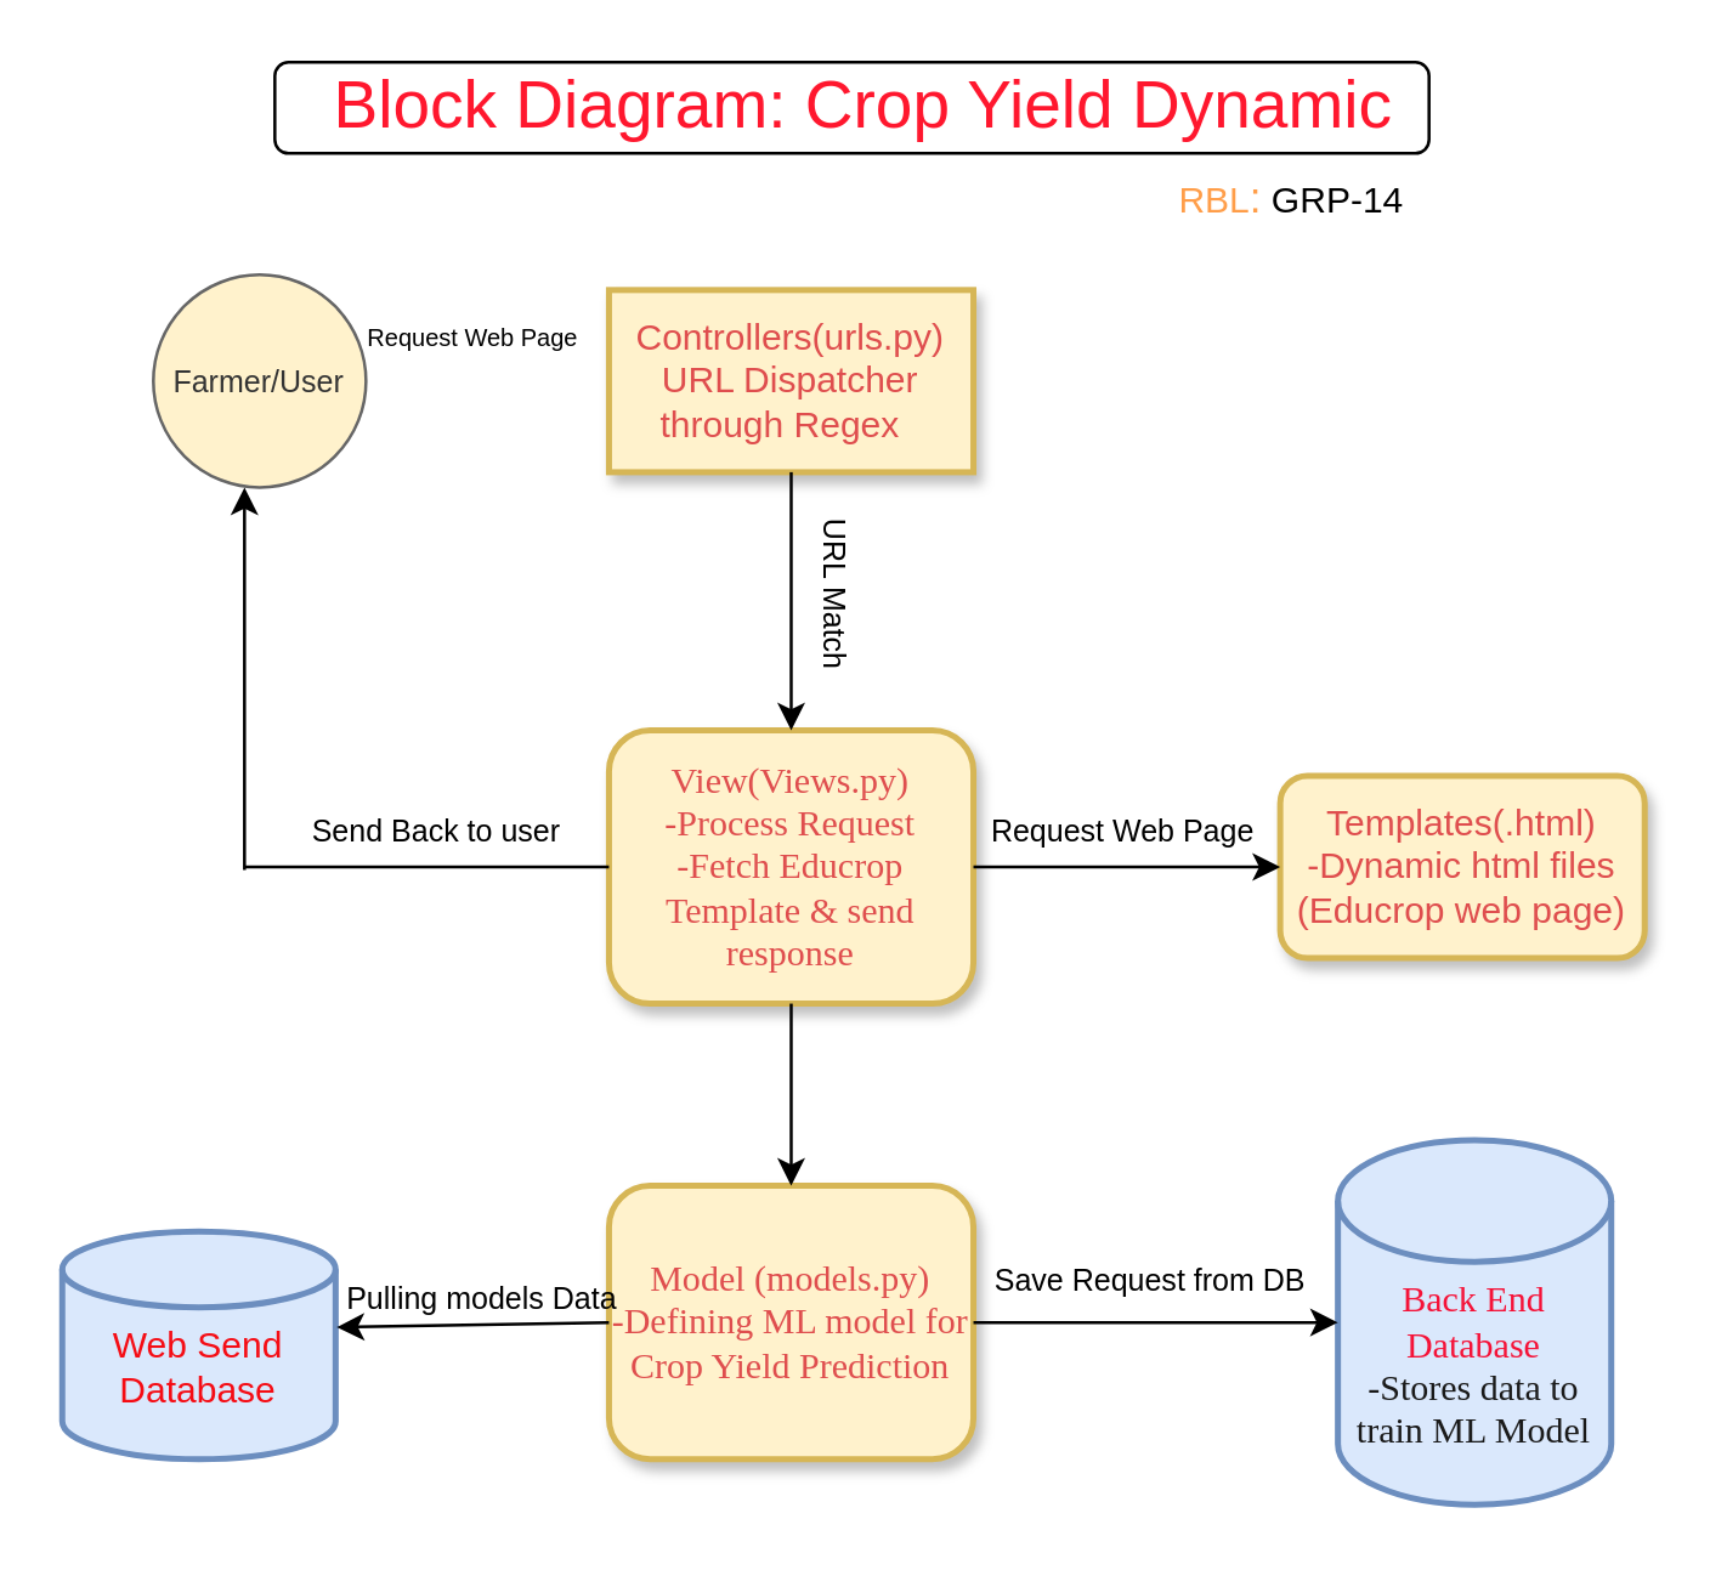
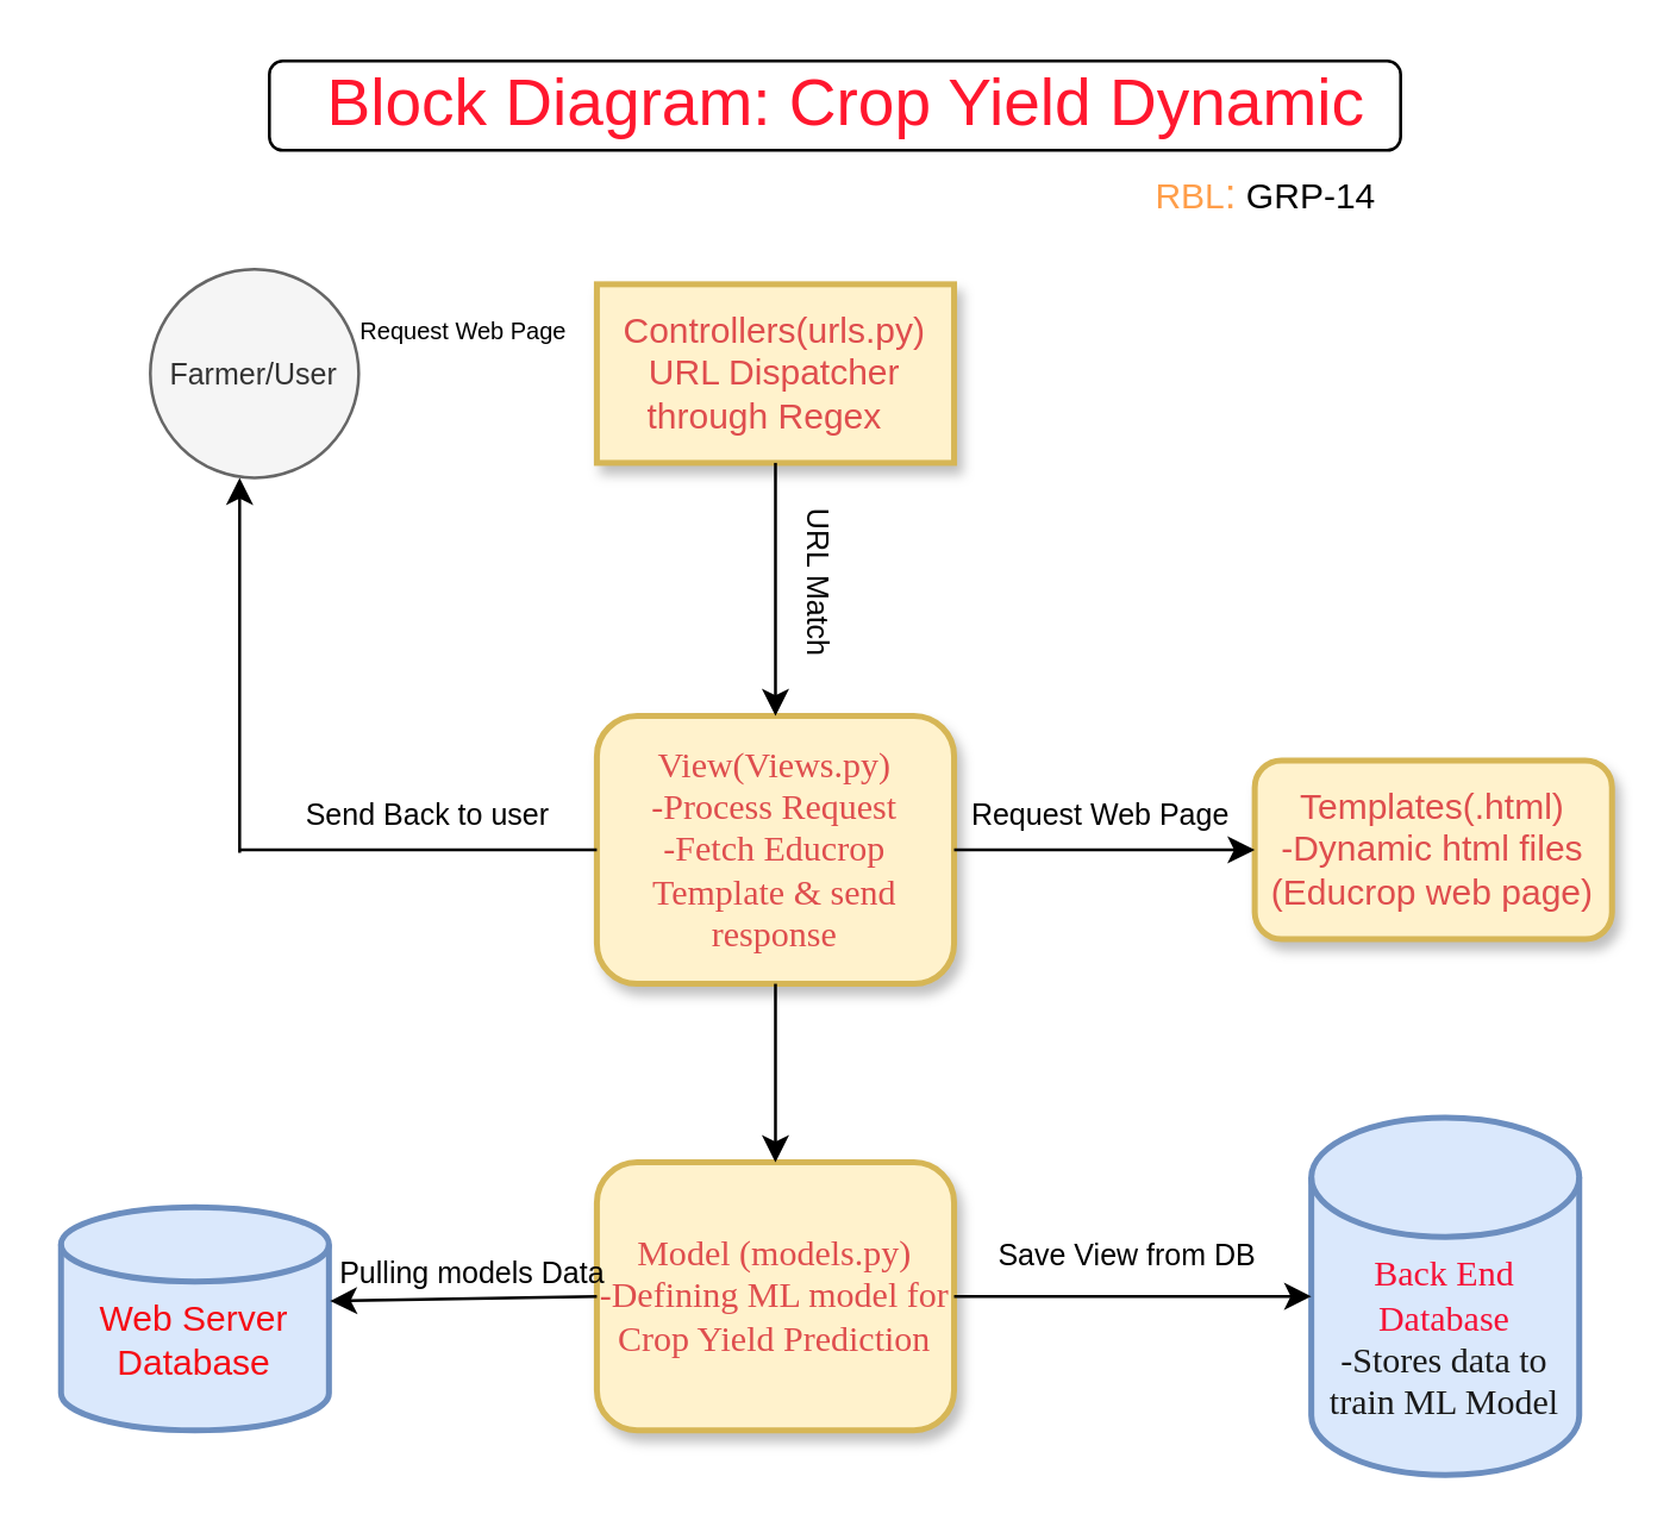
  <mxCell id="0" />
  <mxCell id="1" parent="0" />
  <mxCell id="2" value="" style="rounded=1;whiteSpace=wrap;html=1;" vertex="1" parent="1"><mxGeometry x="90" y="20" width="380" height="30" as="geometry" /></mxCell>
- <mxCell id="3" value="&lt;font style=&quot;font-size: 10px;&quot;&gt;Farmer/User&lt;/font&gt;" style="ellipse;whiteSpace=wrap;html=1;aspect=fixed;fillColor=#fff2cc;fontColor=#333333;strokeColor=#666666;" vertex="1" parent="1"><mxGeometry x="50" y="90" width="70" height="70" as="geometry" /></mxCell>
+ <mxCell id="3" value="&lt;font style=&quot;font-size: 10px;&quot;&gt;Farmer/User&lt;/font&gt;" style="ellipse;whiteSpace=wrap;html=1;aspect=fixed;fillColor=#f5f5f5;fontColor=#333333;strokeColor=#666666;" vertex="1" parent="1"><mxGeometry x="50" y="90" width="70" height="70" as="geometry" /></mxCell>
  <mxCell id="4" value="Controllers(urls.py)&lt;div&gt;URL Dispatcher through Regex&amp;nbsp;&amp;nbsp;&lt;/div&gt;" style="whiteSpace=wrap;html=1;fillColor=#fff2cc;strokeColor=#d6b656;horizontal=1;labelPosition=center;verticalLabelPosition=middle;align=center;verticalAlign=middle;strokeWidth=2;shadow=1;labelBackgroundColor=none;fontColor=#df4e4e;rounded=0;" vertex="1" parent="1"><mxGeometry x="200" y="95" width="120" height="60" as="geometry" /></mxCell>
  <mxCell id="5" value="&lt;font style=&quot;font-size: 8px;&quot;&gt;Request Web Page&lt;/font&gt;" style="text;html=1;align=center;verticalAlign=middle;resizable=0;points=[];autosize=1;strokeColor=none;fillColor=none;" vertex="1" parent="1"><mxGeometry x="110" y="95" width="90" height="30" as="geometry" /></mxCell>
  <mxCell id="6" value="&lt;font face=&quot;Verdana&quot; color=&quot;#df4e4e&quot;&gt;View(Views.py)&lt;/font&gt;&lt;div&gt;&lt;font face=&quot;Verdana&quot; color=&quot;#df4e4e&quot;&gt;-Process Request&lt;/font&gt;&lt;/div&gt;&lt;div&gt;&lt;font face=&quot;Verdana&quot; color=&quot;#df4e4e&quot;&gt;-Fetch Educrop Template &amp;amp; send response&lt;/font&gt;&lt;/div&gt;" style="rounded=1;whiteSpace=wrap;html=1;fillColor=#fff2cc;strokeColor=#d6b656;textShadow=0;shadow=1;strokeWidth=2;" vertex="1" parent="1"><mxGeometry x="200" y="240" width="120" height="90" as="geometry" /></mxCell>
  <mxCell id="7" value="" style="endArrow=classic;html=1;rounded=0;exitX=0.5;exitY=1;exitDx=0;exitDy=0;entryX=0.5;entryY=0;entryDx=0;entryDy=0;" edge="1" parent="1" source="4" target="6"><mxGeometry width="50" height="50" relative="1" as="geometry"><mxPoint x="340" y="200" as="sourcePoint" /><mxPoint x="390" y="150" as="targetPoint" /></mxGeometry></mxCell>
  <mxCell id="8" value="&lt;font style=&quot;font-size: 10px;&quot;&gt;URL Match&lt;/font&gt;" style="text;html=1;align=center;verticalAlign=middle;resizable=0;points=[];autosize=1;strokeColor=none;fillColor=none;rotation=90;shadow=0;" vertex="1" parent="1"><mxGeometry x="240" y="180" width="70" height="30" as="geometry" /></mxCell>
  <mxCell id="9" value="Templates(.html)&lt;div&gt;-Dynamic html files&lt;/div&gt;&lt;div&gt;(Educrop web page)&lt;/div&gt;" style="rounded=1;whiteSpace=wrap;html=1;fillColor=#fff2cc;strokeColor=#d6b656;horizontal=1;labelPosition=center;verticalLabelPosition=middle;align=center;verticalAlign=middle;strokeWidth=2;shadow=1;labelBackgroundColor=none;fontColor=#df4e4e;" vertex="1" parent="1"><mxGeometry x="421" y="255" width="120" height="60" as="geometry" /></mxCell>
  <mxCell id="10" value="&lt;div&gt;&lt;font style=&quot;font-size: 12px;&quot; face=&quot;Verdana&quot;&gt;&lt;br&gt;&lt;/font&gt;&lt;/div&gt;&lt;font style=&quot;font-size: 12px;&quot; face=&quot;Verdana&quot;&gt;&lt;div&gt;&lt;font style=&quot;font-size: 12px;&quot; face=&quot;Verdana&quot;&gt;&lt;br&gt;&lt;/font&gt;&lt;/div&gt;&lt;font color=&quot;#f51137&quot;&gt;Back End Database&lt;/font&gt;&lt;/font&gt;&lt;div style=&quot;&quot;&gt;&lt;font color=&quot;#1a1a1a&quot; style=&quot;font-size: 12px;&quot; face=&quot;Rd2KLzIoze4jZS2h-pce&quot;&gt;-Stores data to train ML Model&lt;/font&gt;&lt;/div&gt;" style="strokeWidth=2;html=1;shape=mxgraph.flowchart.database;whiteSpace=wrap;fillColor=#dae8fc;strokeColor=#6c8ebf;fontColor=#f505e1;labelPosition=center;verticalLabelPosition=middle;align=center;verticalAlign=middle;" vertex="1" parent="1"><mxGeometry x="440" y="375" width="90" height="120" as="geometry" /></mxCell>
  <mxCell id="11" value="&lt;font face=&quot;Verdana&quot; color=&quot;#df4e4e&quot;&gt;Model (models.py)&lt;/font&gt;&lt;div&gt;&lt;font face=&quot;Verdana&quot; color=&quot;#df4e4e&quot;&gt;-Defining ML model for Crop Yield Prediction&lt;/font&gt;&lt;/div&gt;" style="rounded=1;whiteSpace=wrap;html=1;fillColor=#fff2cc;strokeColor=#d6b656;textShadow=0;shadow=1;strokeWidth=2;" vertex="1" parent="1"><mxGeometry x="200" y="390" width="120" height="90" as="geometry" /></mxCell>
- <mxCell id="12" value="&lt;div&gt;&lt;font color=&quot;#f50c14&quot;&gt;&lt;br&gt;&lt;/font&gt;&lt;/div&gt;&lt;font color=&quot;#f50c14&quot;&gt;Web Send Database&lt;/font&gt;" style="strokeWidth=2;html=1;shape=mxgraph.flowchart.database;whiteSpace=wrap;fillColor=#dae8fc;strokeColor=#6c8ebf;fontColor=#f505e1;labelPosition=center;verticalLabelPosition=middle;align=center;verticalAlign=middle;" vertex="1" parent="1"><mxGeometry x="20" y="405" width="90" height="75" as="geometry" /></mxCell>
+ <mxCell id="12" value="&lt;div&gt;&lt;font color=&quot;#f50c14&quot;&gt;&lt;br&gt;&lt;/font&gt;&lt;/div&gt;&lt;font color=&quot;#f50c14&quot;&gt;Web Server Database&lt;/font&gt;" style="strokeWidth=2;html=1;shape=mxgraph.flowchart.database;whiteSpace=wrap;fillColor=#dae8fc;strokeColor=#6c8ebf;fontColor=#f505e1;labelPosition=center;verticalLabelPosition=middle;align=center;verticalAlign=middle;" vertex="1" parent="1"><mxGeometry x="20" y="405" width="90" height="75" as="geometry" /></mxCell>
  <mxCell id="13" value="" style="endArrow=none;html=1;rounded=0;exitX=0;exitY=0.5;exitDx=0;exitDy=0;" edge="1" parent="1" source="6"><mxGeometry width="50" height="50" relative="1" as="geometry"><mxPoint x="110" y="305" as="sourcePoint" /><mxPoint x="80" y="285" as="targetPoint" /></mxGeometry></mxCell>
  <mxCell id="14" value="&lt;font style=&quot;font-size: 10px;&quot;&gt;Send Back to user&lt;/font&gt;" style="text;html=1;align=center;verticalAlign=middle;resizable=0;points=[];autosize=1;strokeColor=none;fillColor=none;" vertex="1" parent="1"><mxGeometry x="78" y="258" width="130" height="30" as="geometry" /></mxCell>
  <mxCell id="15" value="" style="endArrow=classic;html=1;rounded=0;fontFamily=Verdana;fontSize=10;" edge="1" parent="1"><mxGeometry width="50" height="50" relative="1" as="geometry"><mxPoint x="80" y="286" as="sourcePoint" /><mxPoint x="80" y="160" as="targetPoint" /></mxGeometry></mxCell>
  <mxCell id="16" value="" style="endArrow=classic;html=1;rounded=0;exitX=1;exitY=0.5;exitDx=0;exitDy=0;entryX=0;entryY=0.5;entryDx=0;entryDy=0;" edge="1" parent="1" source="6" target="9"><mxGeometry width="50" height="50" relative="1" as="geometry"><mxPoint x="350" y="270" as="sourcePoint" /><mxPoint x="400" y="220" as="targetPoint" /></mxGeometry></mxCell>
  <mxCell id="17" value="&lt;span style=&quot;font-size: 10px;&quot;&gt;Request Web Page&lt;/span&gt;" style="text;html=1;align=center;verticalAlign=middle;resizable=0;points=[];autosize=1;strokeColor=none;fillColor=none;" vertex="1" parent="1"><mxGeometry x="314" y="258" width="110" height="30" as="geometry" /></mxCell>
  <mxCell id="18" value="" style="endArrow=classic;html=1;rounded=0;exitX=1;exitY=0.5;exitDx=0;exitDy=0;entryX=0;entryY=0.5;entryDx=0;entryDy=0;entryPerimeter=0;" edge="1" parent="1" source="11" target="10"><mxGeometry width="50" height="50" relative="1" as="geometry"><mxPoint x="340" y="440" as="sourcePoint" /><mxPoint x="390" y="390" as="targetPoint" /></mxGeometry></mxCell>
- <mxCell id="19" value="&lt;span style=&quot;font-size: 10px;&quot;&gt;Save Request from DB&lt;/span&gt;" style="text;html=1;align=center;verticalAlign=middle;resizable=0;points=[];autosize=1;strokeColor=none;fillColor=none;" vertex="1" parent="1"><mxGeometry x="313" y="406" width="130" height="30" as="geometry" /></mxCell>
+ <mxCell id="19" value="&lt;span style=&quot;font-size: 10px;&quot;&gt;Save View from DB&lt;/span&gt;" style="text;html=1;align=center;verticalAlign=middle;resizable=0;points=[];autosize=1;strokeColor=none;fillColor=none;" vertex="1" parent="1"><mxGeometry x="313" y="406" width="130" height="30" as="geometry" /></mxCell>
  <mxCell id="20" value="" style="endArrow=classic;html=1;rounded=0;exitX=0;exitY=0.5;exitDx=0;exitDy=0;entryX=1.004;entryY=0.421;entryDx=0;entryDy=0;entryPerimeter=0;" edge="1" parent="1" source="11" target="12"><mxGeometry width="50" height="50" relative="1" as="geometry"><mxPoint x="130" y="390" as="sourcePoint" /><mxPoint x="180" y="340" as="targetPoint" /></mxGeometry></mxCell>
  <mxCell id="21" value="&lt;span style=&quot;font-size: 10px;&quot;&gt;Pulling models Data&lt;/span&gt;" style="text;html=1;align=center;verticalAlign=middle;resizable=0;points=[];autosize=1;strokeColor=none;fillColor=none;" vertex="1" parent="1"><mxGeometry x="113" y="412" width="90" height="30" as="geometry" /></mxCell>
  <mxCell id="22" value="" style="endArrow=classic;html=1;rounded=0;exitX=0.5;exitY=1;exitDx=0;exitDy=0;entryX=0.5;entryY=0;entryDx=0;entryDy=0;" edge="1" parent="1" source="6" target="11"><mxGeometry width="50" height="50" relative="1" as="geometry"><mxPoint x="320" y="365" as="sourcePoint" /><mxPoint x="370" y="315" as="targetPoint" /></mxGeometry></mxCell>
  <mxCell id="23" value="&lt;font style=&quot;font-size: 22px;&quot; color=&quot;#ff172e&quot;&gt;Block Diagram: Crop Yield Dynamic&lt;/font&gt;" style="text;html=1;align=center;verticalAlign=middle;whiteSpace=wrap;rounded=0;" vertex="1" parent="1"><mxGeometry x="44" y="20" width="480" height="30" as="geometry" /></mxCell>
  <mxCell id="24" value="&lt;font color=&quot;#ff9e4a&quot;&gt;RBL&lt;font style=&quot;font-size: 14px;&quot;&gt;:&lt;/font&gt;&lt;/font&gt; GRP-14" style="text;html=1;align=center;verticalAlign=middle;whiteSpace=wrap;rounded=0;" vertex="1" parent="1"><mxGeometry x="380" y="50" width="90" height="30" as="geometry" /></mxCell>
